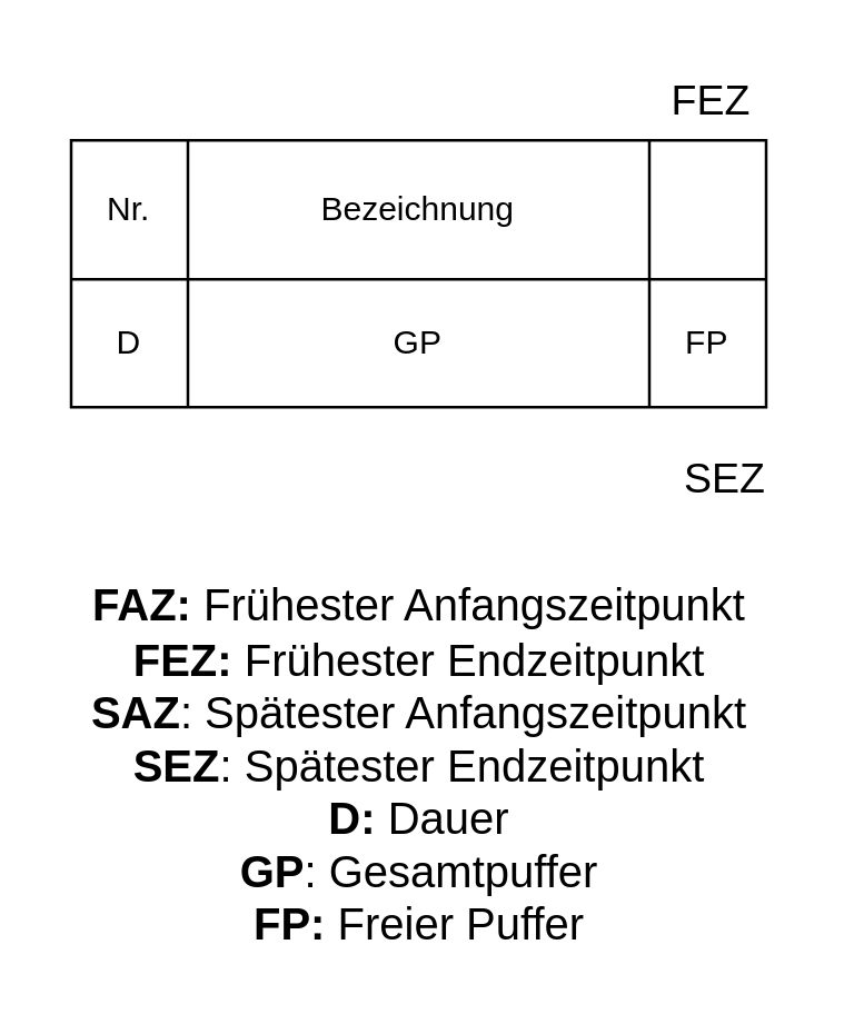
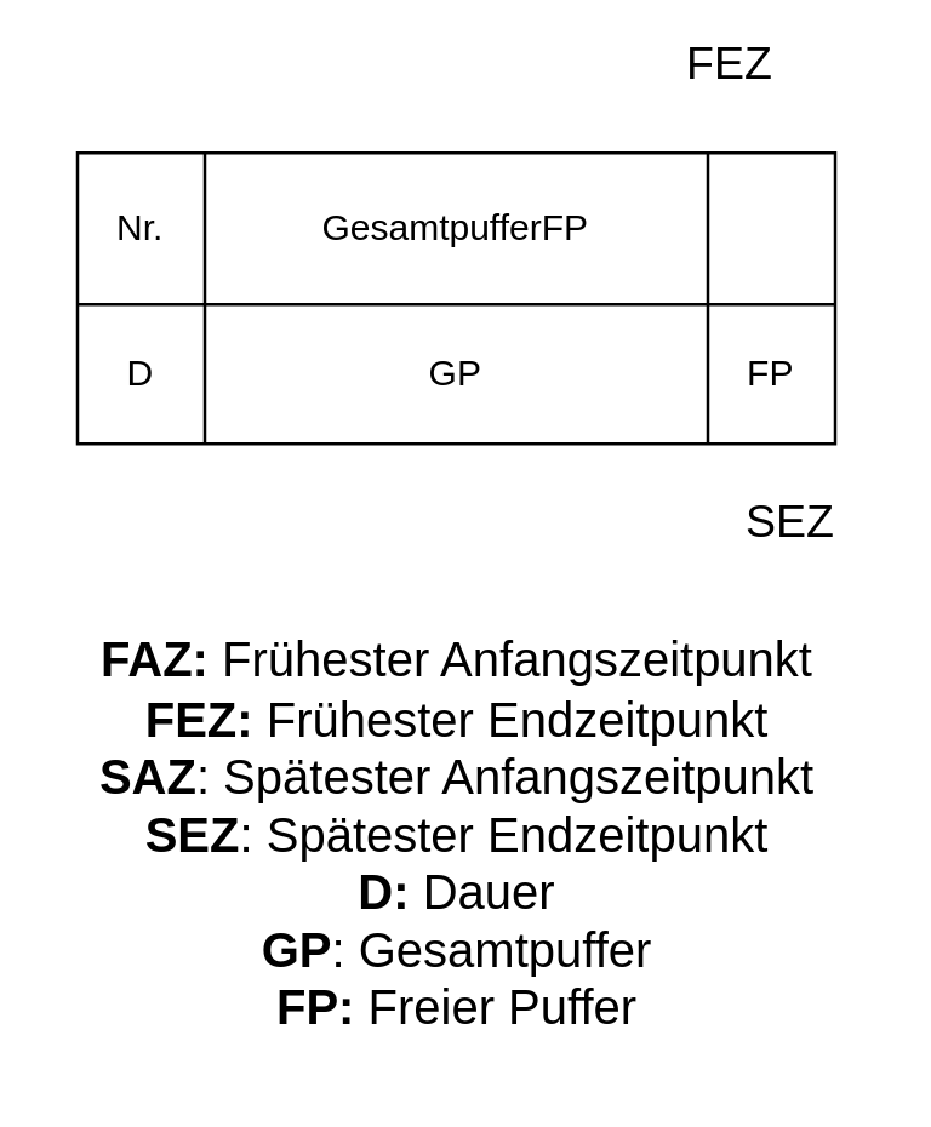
  <mxCell id="0" />
  <mxCell id="1" parent="0" />
  <mxCell id="2" value="" style="shape=table;html=1;whiteSpace=wrap;startSize=0;container=1;collapsible=0;childLayout=tableLayout;labelBackgroundColor=none;" vertex="1" parent="1"><mxGeometry x="25" y="50" width="250" height="96" as="geometry" /></mxCell>
  <mxCell id="3" value="" style="shape=tableRow;horizontal=0;startSize=0;swimlaneHead=0;swimlaneBody=0;top=0;left=0;bottom=0;right=0;collapsible=0;dropTarget=0;fillColor=none;points=[[0,0.5],[1,0.5]];portConstraint=eastwest;labelBackgroundColor=none;" vertex="1" parent="2"><mxGeometry width="250" height="50" as="geometry" /></mxCell>
  <mxCell id="4" value="Nr." style="shape=partialRectangle;html=1;whiteSpace=wrap;connectable=0;fillColor=none;top=0;left=0;bottom=0;right=0;overflow=hidden;labelBackgroundColor=none;" vertex="1" parent="3"><mxGeometry width="42" height="50" as="geometry"><mxRectangle width="42" height="50" as="alternateBounds" /></mxGeometry></mxCell>
- <mxCell id="5" value="Bezeichnung" style="shape=partialRectangle;html=1;whiteSpace=wrap;connectable=0;fillColor=none;top=0;left=0;bottom=0;right=0;overflow=hidden;labelBackgroundColor=none;" vertex="1" parent="3"><mxGeometry x="42" width="166" height="50" as="geometry"><mxRectangle width="166" height="50" as="alternateBounds" /></mxGeometry></mxCell>
+ <mxCell id="5" value="GesamtpufferFP" style="shape=partialRectangle;html=1;whiteSpace=wrap;connectable=0;fillColor=none;top=0;left=0;bottom=0;right=0;overflow=hidden;labelBackgroundColor=none;" vertex="1" parent="3"><mxGeometry x="42" width="166" height="50" as="geometry"><mxRectangle width="166" height="50" as="alternateBounds" /></mxGeometry></mxCell>
  <mxCell id="6" value="" style="shape=partialRectangle;html=1;whiteSpace=wrap;connectable=0;fillColor=none;top=0;left=0;bottom=0;right=0;overflow=hidden;labelBackgroundColor=none;" vertex="1" parent="3"><mxGeometry x="208" width="42" height="50" as="geometry"><mxRectangle width="42" height="50" as="alternateBounds" /></mxGeometry></mxCell>
  <mxCell id="7" value="" style="shape=tableRow;horizontal=0;startSize=0;swimlaneHead=0;swimlaneBody=0;top=0;left=0;bottom=0;right=0;collapsible=0;dropTarget=0;fillColor=none;points=[[0,0.5],[1,0.5]];portConstraint=eastwest;labelBackgroundColor=none;" vertex="1" parent="2"><mxGeometry y="50" width="250" height="46" as="geometry" /></mxCell>
  <mxCell id="8" value="D" style="shape=partialRectangle;html=1;whiteSpace=wrap;connectable=0;fillColor=none;top=0;left=0;bottom=0;right=0;overflow=hidden;labelBackgroundColor=none;" vertex="1" parent="7"><mxGeometry width="42" height="46" as="geometry"><mxRectangle width="42" height="46" as="alternateBounds" /></mxGeometry></mxCell>
  <mxCell id="9" value="GP" style="shape=partialRectangle;html=1;whiteSpace=wrap;connectable=0;fillColor=none;top=0;left=0;bottom=0;right=0;overflow=hidden;labelBackgroundColor=none;" vertex="1" parent="7"><mxGeometry x="42" width="166" height="46" as="geometry"><mxRectangle width="166" height="46" as="alternateBounds" /></mxGeometry></mxCell>
  <mxCell id="10" value="FP" style="shape=partialRectangle;html=1;whiteSpace=wrap;connectable=0;fillColor=none;top=0;left=0;bottom=0;right=0;overflow=hidden;labelBackgroundColor=none;" vertex="1" parent="7"><mxGeometry x="208" width="42" height="46" as="geometry"><mxRectangle width="42" height="46" as="alternateBounds" /></mxGeometry></mxCell>
  <mxCell id="11" value="SEZ" style="text;html=1;align=center;verticalAlign=middle;resizable=0;points=[];autosize=1;strokeColor=none;fillColor=none;fontSize=15;labelBackgroundColor=none;" vertex="1" parent="1"><mxGeometry x="235" y="156" width="50" height="30" as="geometry" /></mxCell>
- <mxCell id="12" value="FEZ" style="text;html=1;align=center;verticalAlign=middle;resizable=0;points=[];autosize=1;strokeColor=none;fillColor=none;fontSize=15;labelBackgroundColor=none;" vertex="1" parent="1"><mxGeometry x="230" y="20" width="50" height="30" as="geometry" /></mxCell>
+ <mxCell id="12" value="FEZ" style="text;html=1;align=center;verticalAlign=middle;resizable=0;points=[];autosize=1;strokeColor=none;fillColor=none;fontSize=15;labelBackgroundColor=none;" vertex="1" parent="1"><mxGeometry x="215" y="5" width="50" height="30" as="geometry" /></mxCell>
  <mxCell id="13" value="&lt;b style=&quot;text-align: left; background-color: initial;&quot;&gt;FAZ:&amp;nbsp;&lt;/b&gt;&lt;span style=&quot;text-align: left; background-color: initial;&quot;&gt;Frühester Anfangszeitpunkt&lt;/span&gt;&lt;br style=&quot;font-size: 12px; text-align: left;&quot;&gt;&lt;blockquote style=&quot;border: none; font-size: 12px; text-align: left; margin: 0px 0px 0px 40px; padding: 0px;&quot;&gt;&lt;/blockquote&gt;&lt;b style=&quot;text-align: left; background-color: initial;&quot;&gt;FEZ:&amp;nbsp;&lt;/b&gt;&lt;span style=&quot;text-align: left; background-color: initial;&quot;&gt;Frühester Endzeitpunkt&lt;/span&gt;&lt;br style=&quot;font-size: 12px; text-align: left;&quot;&gt;&lt;blockquote style=&quot;border: none; font-size: 12px; text-align: left; margin: 0px 0px 0px 40px; padding: 0px;&quot;&gt;&lt;/blockquote&gt;&lt;b style=&quot;text-align: left; background-color: initial;&quot;&gt;SAZ&lt;/b&gt;&lt;span style=&quot;text-align: left; background-color: initial;&quot;&gt;: Spätester Anfangszeitpunkt&lt;/span&gt;&lt;br style=&quot;font-size: 12px; text-align: left;&quot;&gt;&lt;blockquote style=&quot;border: none; font-size: 12px; text-align: left; margin: 0px 0px 0px 40px; padding: 0px;&quot;&gt;&lt;/blockquote&gt;&lt;b style=&quot;text-align: left; background-color: initial;&quot;&gt;SEZ&lt;/b&gt;&lt;span style=&quot;text-align: left; background-color: initial;&quot;&gt;: Spätester Endzeitpunkt&lt;/span&gt;&lt;br style=&quot;font-size: 12px; text-align: left;&quot;&gt;&lt;blockquote style=&quot;border: none; font-size: 12px; text-align: left; margin: 0px 0px 0px 40px; padding: 0px;&quot;&gt;&lt;/blockquote&gt;&lt;b style=&quot;text-align: left; background-color: initial;&quot;&gt;D:&amp;nbsp;&lt;/b&gt;&lt;span style=&quot;text-align: left; background-color: initial;&quot;&gt;Dauer&lt;/span&gt;&lt;br style=&quot;font-size: 12px; text-align: left;&quot;&gt;&lt;blockquote style=&quot;border: none; font-size: 12px; text-align: left; margin: 0px 0px 0px 40px; padding: 0px;&quot;&gt;&lt;/blockquote&gt;&lt;b style=&quot;text-align: left; background-color: initial;&quot;&gt;GP&lt;/b&gt;&lt;span style=&quot;text-align: left; background-color: initial;&quot;&gt;: Gesamtpuffer&lt;/span&gt;&lt;br style=&quot;font-size: 12px; text-align: left;&quot;&gt;&lt;font style=&quot;text-align: left;&quot;&gt;&lt;b&gt;FP:&amp;nbsp;&lt;/b&gt;Freier Puffer&lt;/font&gt;" style="text;html=1;align=center;verticalAlign=middle;resizable=0;points=[];autosize=1;strokeColor=none;fillColor=none;fontSize=16;" vertex="1" parent="1"><mxGeometry x="20" y="200" width="260" height="150" as="geometry" /></mxCell>
